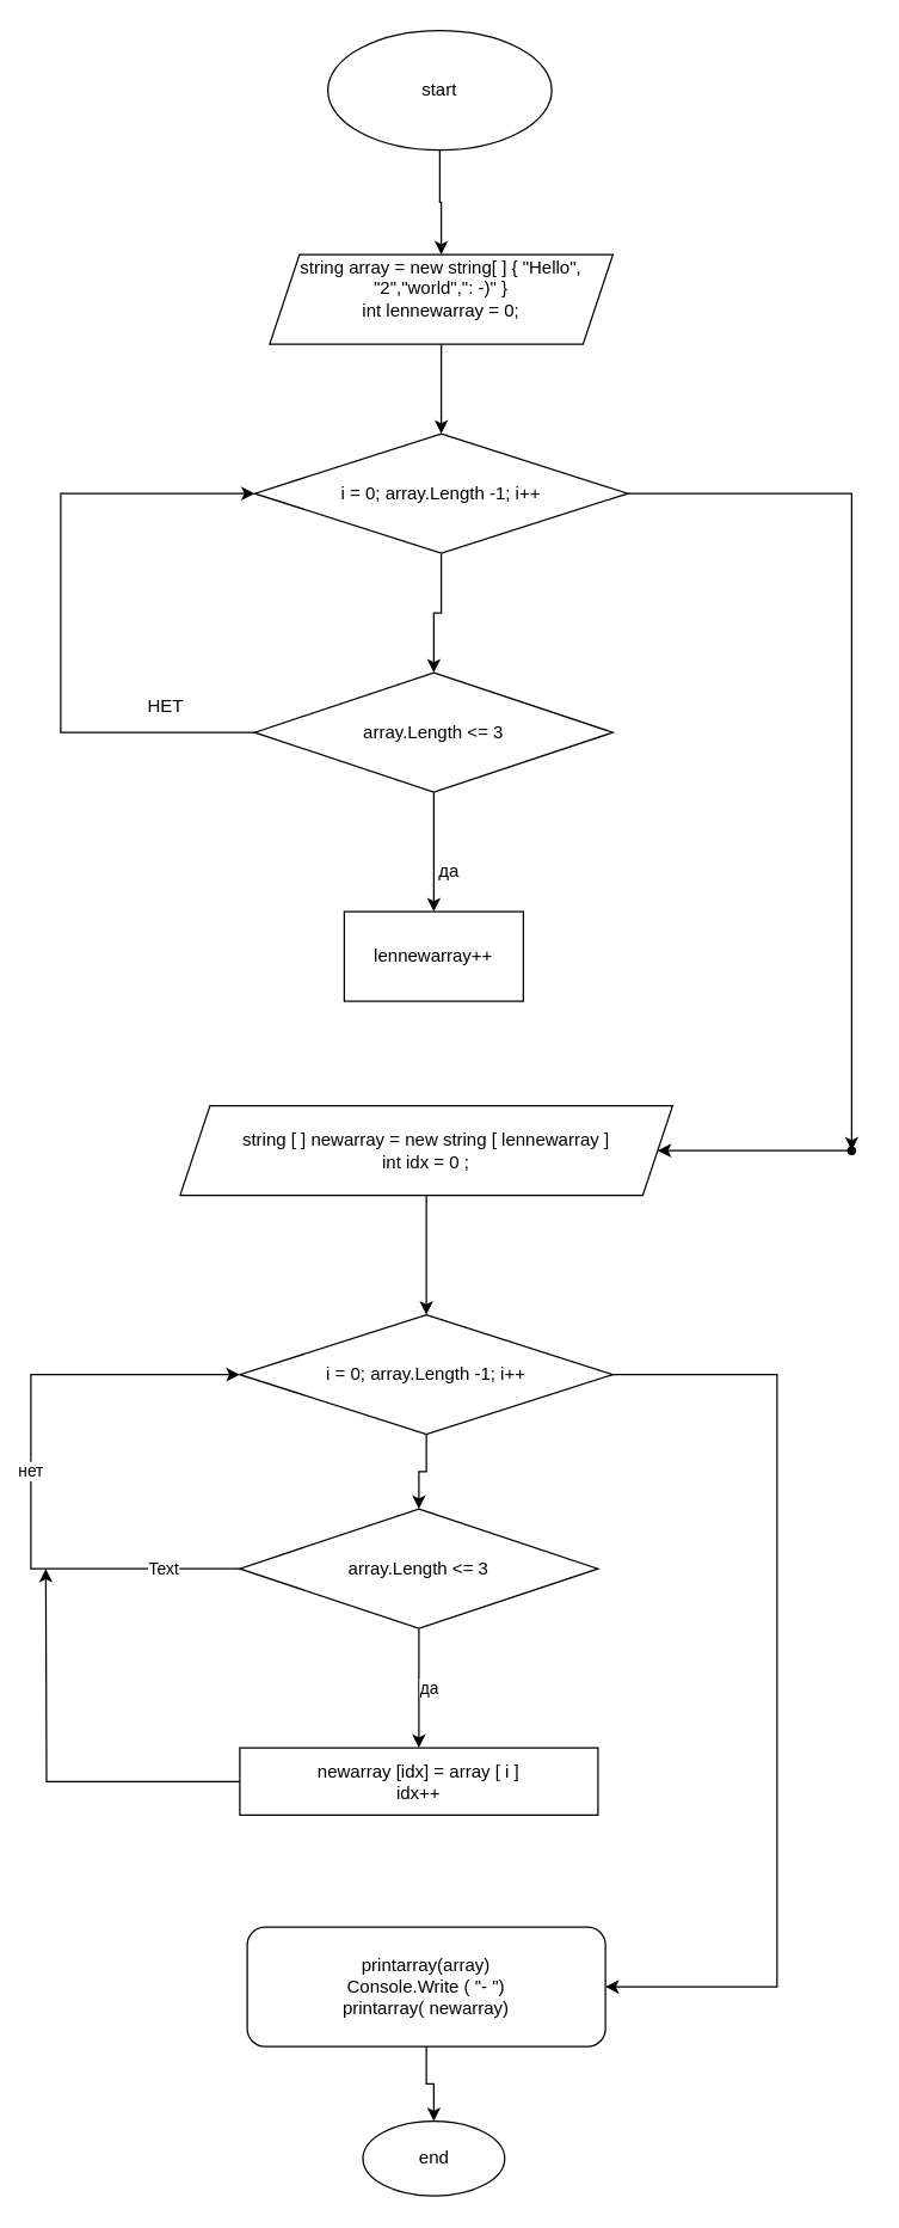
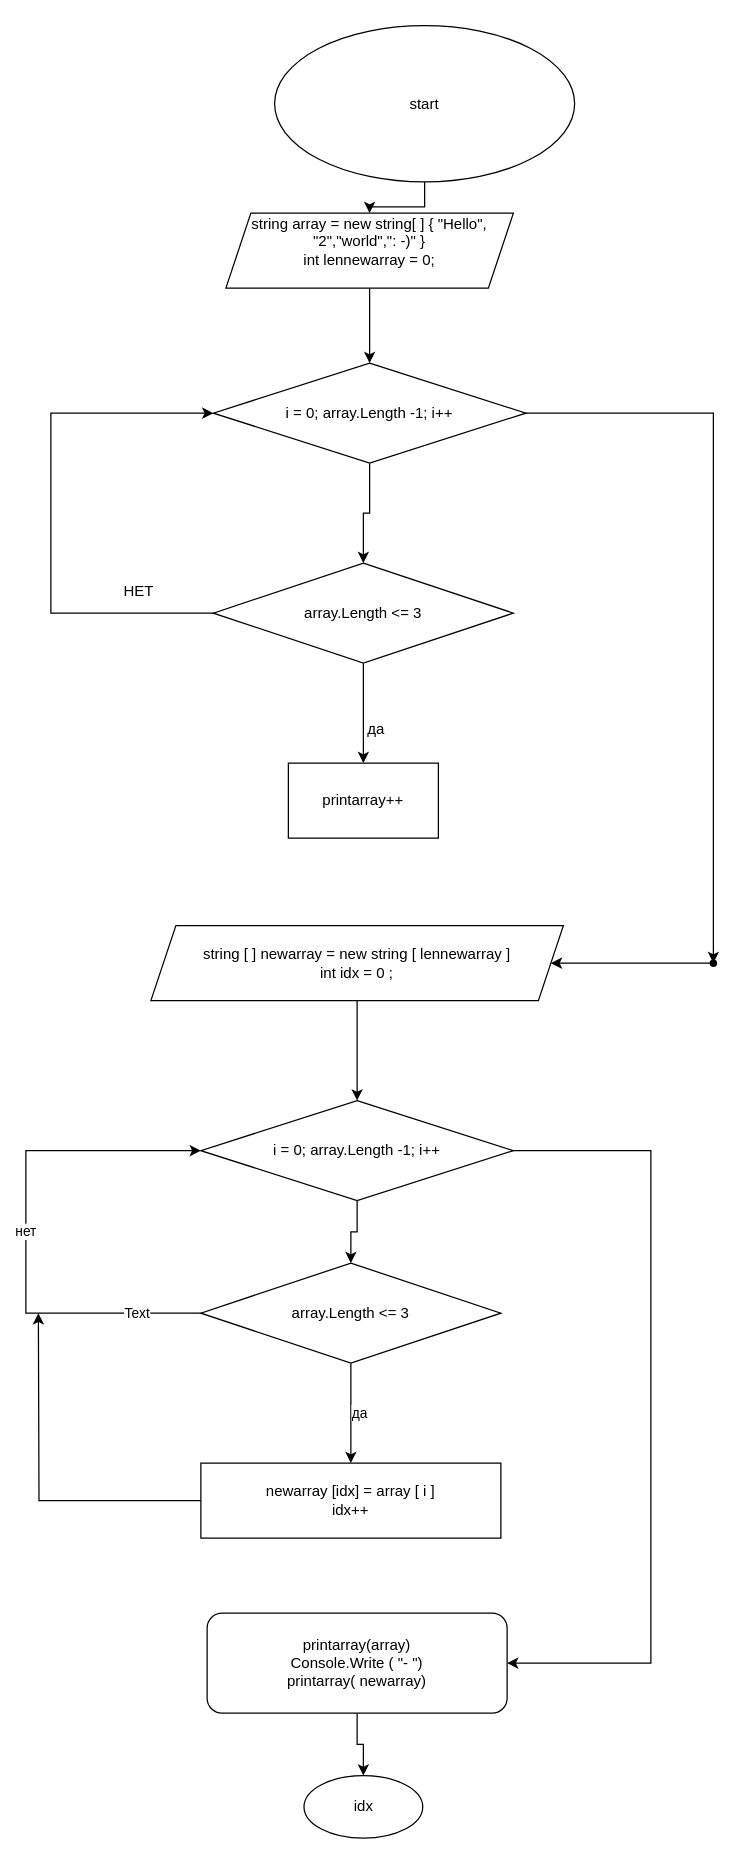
  <mxCell id="0" />
  <mxCell id="1" parent="0" />
  <mxCell id="2" value="" style="edgeStyle=orthogonalEdgeStyle;rounded=0;orthogonalLoop=1;jettySize=auto;html=1;" edge="1" parent="1" source="3" target="5"><mxGeometry relative="1" as="geometry" /></mxCell>
- <mxCell id="3" value="start" style="ellipse;whiteSpace=wrap;html=1;" parent="1" vertex="1"><mxGeometry x="219" y="20" width="150" height="80" as="geometry" /></mxCell>
+ <mxCell id="3" value="start" style="ellipse;whiteSpace=wrap;html=1;" parent="1" vertex="1"><mxGeometry x="219" y="20" width="240" height="125" as="geometry" /></mxCell>
  <mxCell id="4" value="" style="edgeStyle=orthogonalEdgeStyle;rounded=0;orthogonalLoop=1;jettySize=auto;html=1;" edge="1" parent="1" source="5" target="8"><mxGeometry relative="1" as="geometry" /></mxCell>
  <mxCell id="5" value="string array = new string[ ] { &quot;Hello&quot;,&lt;div&gt;&quot;2&quot;,&quot;world&quot;,&quot;: -)&quot; }&lt;/div&gt;&lt;div&gt;int lennewarray = 0;&lt;br&gt;&lt;div&gt;&lt;br&gt;&lt;/div&gt;&lt;/div&gt;" style="shape=parallelogram;perimeter=parallelogramPerimeter;whiteSpace=wrap;html=1;fixedSize=1;" vertex="1" parent="1"><mxGeometry x="180" y="170" width="230" height="60" as="geometry" /></mxCell>
  <mxCell id="6" value="" style="edgeStyle=orthogonalEdgeStyle;rounded=0;orthogonalLoop=1;jettySize=auto;html=1;" edge="1" parent="1" source="8" target="11"><mxGeometry relative="1" as="geometry" /></mxCell>
  <mxCell id="7" value="" style="edgeStyle=orthogonalEdgeStyle;rounded=0;orthogonalLoop=1;jettySize=auto;html=1;" edge="1" parent="1" source="8" target="18"><mxGeometry relative="1" as="geometry" /></mxCell>
  <mxCell id="8" value="i = 0; array.Length -1; i++" style="rhombus;whiteSpace=wrap;html=1;" vertex="1" parent="1"><mxGeometry x="170" y="290" width="250" height="80" as="geometry" /></mxCell>
  <mxCell id="9" style="edgeStyle=orthogonalEdgeStyle;rounded=0;orthogonalLoop=1;jettySize=auto;html=1;entryX=0;entryY=0.5;entryDx=0;entryDy=0;" edge="1" parent="1" source="11" target="8"><mxGeometry relative="1" as="geometry"><mxPoint x="20" y="330" as="targetPoint" /><Array as="points"><mxPoint x="40" y="490" /><mxPoint x="40" y="330" /></Array></mxGeometry></mxCell>
  <mxCell id="10" value="" style="edgeStyle=orthogonalEdgeStyle;rounded=0;orthogonalLoop=1;jettySize=auto;html=1;" edge="1" parent="1" source="11" target="13"><mxGeometry relative="1" as="geometry" /></mxCell>
  <mxCell id="11" value="array.Length &amp;lt;= 3" style="rhombus;whiteSpace=wrap;html=1;" vertex="1" parent="1"><mxGeometry x="170" y="450" width="240" height="80" as="geometry" /></mxCell>
  <mxCell id="12" value="НЕТ" style="text;html=1;align=center;verticalAlign=middle;resizable=0;points=[];autosize=1;strokeColor=none;fillColor=none;" vertex="1" parent="1"><mxGeometry x="85" y="458" width="50" height="30" as="geometry" /></mxCell>
- <mxCell id="13" value="lennewarray++" style="rounded=0;whiteSpace=wrap;html=1;" vertex="1" parent="1"><mxGeometry x="230" y="610" width="120" height="60" as="geometry" /></mxCell>
+ <mxCell id="13" value="printarray++" style="rounded=0;whiteSpace=wrap;html=1;" vertex="1" parent="1"><mxGeometry x="230" y="610" width="120" height="60" as="geometry" /></mxCell>
  <mxCell id="14" value="да" style="text;html=1;align=center;verticalAlign=middle;resizable=0;points=[];autosize=1;strokeColor=none;fillColor=none;" vertex="1" parent="1"><mxGeometry x="280" y="568" width="40" height="30" as="geometry" /></mxCell>
  <mxCell id="15" value="" style="edgeStyle=orthogonalEdgeStyle;rounded=0;orthogonalLoop=1;jettySize=auto;html=1;" edge="1" parent="1" source="16"><mxGeometry relative="1" as="geometry"><mxPoint x="285" y="880" as="targetPoint" /></mxGeometry></mxCell>
  <mxCell id="16" value="string [ ] newarray = new string [ lennewarray ]&lt;div&gt;int idx = 0 ;&lt;/div&gt;" style="shape=parallelogram;perimeter=parallelogramPerimeter;whiteSpace=wrap;html=1;fixedSize=1;" vertex="1" parent="1"><mxGeometry x="120" y="740" width="330" height="60" as="geometry" /></mxCell>
  <mxCell id="17" style="edgeStyle=orthogonalEdgeStyle;rounded=0;orthogonalLoop=1;jettySize=auto;html=1;entryX=1;entryY=0.5;entryDx=0;entryDy=0;" edge="1" parent="1" source="18" target="16"><mxGeometry relative="1" as="geometry" /></mxCell>
  <mxCell id="18" value="" style="shape=waypoint;sketch=0;size=6;pointerEvents=1;points=[];fillColor=default;resizable=0;rotatable=0;perimeter=centerPerimeter;snapToPoint=1;" vertex="1" parent="1"><mxGeometry x="560" y="760" width="20" height="20" as="geometry" /></mxCell>
  <mxCell id="19" value="" style="edgeStyle=orthogonalEdgeStyle;rounded=0;orthogonalLoop=1;jettySize=auto;html=1;" edge="1" parent="1" source="21" target="26"><mxGeometry relative="1" as="geometry" /></mxCell>
  <mxCell id="20" style="edgeStyle=orthogonalEdgeStyle;rounded=0;orthogonalLoop=1;jettySize=auto;html=1;entryX=1;entryY=0.5;entryDx=0;entryDy=0;" edge="1" parent="1" source="21" target="30"><mxGeometry relative="1" as="geometry"><mxPoint x="480" y="1330" as="targetPoint" /><Array as="points"><mxPoint x="520" y="920" /><mxPoint x="520" y="1330" /></Array></mxGeometry></mxCell>
  <mxCell id="21" value="i = 0; array.Length -1; i++" style="rhombus;whiteSpace=wrap;html=1;" vertex="1" parent="1"><mxGeometry x="160" y="880" width="250" height="80" as="geometry" /></mxCell>
  <mxCell id="22" value="нет" style="edgeStyle=orthogonalEdgeStyle;rounded=0;orthogonalLoop=1;jettySize=auto;html=1;entryX=0;entryY=0.5;entryDx=0;entryDy=0;" edge="1" parent="1" source="26" target="21"><mxGeometry relative="1" as="geometry"><mxPoint x="20" y="910" as="targetPoint" /><Array as="points"><mxPoint x="20" y="1050" /><mxPoint x="20" y="920" /></Array></mxGeometry></mxCell>
  <mxCell id="23" value="Text" style="edgeLabel;html=1;align=center;verticalAlign=middle;resizable=0;points=[];" vertex="1" connectable="0" parent="22"><mxGeometry x="-0.746" y="-1" relative="1" as="geometry"><mxPoint as="offset" /></mxGeometry></mxCell>
  <mxCell id="24" value="" style="edgeStyle=orthogonalEdgeStyle;rounded=0;orthogonalLoop=1;jettySize=auto;html=1;" edge="1" parent="1" source="26" target="28"><mxGeometry relative="1" as="geometry" /></mxCell>
  <mxCell id="25" value="да" style="edgeLabel;html=1;align=center;verticalAlign=middle;resizable=0;points=[];" vertex="1" connectable="0" parent="24"><mxGeometry x="-0.025" y="6" relative="1" as="geometry"><mxPoint as="offset" /></mxGeometry></mxCell>
  <mxCell id="26" value="array.Length &amp;lt;= 3" style="rhombus;whiteSpace=wrap;html=1;" vertex="1" parent="1"><mxGeometry x="160" y="1010" width="240" height="80" as="geometry" /></mxCell>
  <mxCell id="27" style="edgeStyle=orthogonalEdgeStyle;rounded=0;orthogonalLoop=1;jettySize=auto;html=1;" edge="1" parent="1" source="28"><mxGeometry relative="1" as="geometry"><mxPoint x="30" y="1050" as="targetPoint" /></mxGeometry></mxCell>
- <mxCell id="28" value="newarray [idx] = array [ i ]&lt;div&gt;idx++&lt;/div&gt;" style="rounded=0;whiteSpace=wrap;html=1;" vertex="1" parent="1"><mxGeometry x="160" y="1170" width="240" height="45" as="geometry" /></mxCell>
+ <mxCell id="28" value="newarray [idx] = array [ i ]&lt;div&gt;idx++&lt;/div&gt;" style="rounded=0;whiteSpace=wrap;html=1;" vertex="1" parent="1"><mxGeometry x="160" y="1170" width="240" height="60" as="geometry" /></mxCell>
  <mxCell id="29" value="" style="edgeStyle=orthogonalEdgeStyle;rounded=0;orthogonalLoop=1;jettySize=auto;html=1;" edge="1" parent="1" source="30" target="31"><mxGeometry relative="1" as="geometry" /></mxCell>
  <mxCell id="30" value="printarray(array)&lt;div&gt;Console.Write ( &quot;- &quot;)&lt;/div&gt;&lt;div&gt;printarray( newarray)&lt;/div&gt;" style="rounded=1;whiteSpace=wrap;html=1;" vertex="1" parent="1"><mxGeometry x="165" y="1290" width="240" height="80" as="geometry" /></mxCell>
- <mxCell id="31" value="end" style="ellipse;whiteSpace=wrap;html=1;" vertex="1" parent="1"><mxGeometry x="242.5" y="1420" width="95" height="50" as="geometry" /></mxCell>
+ <mxCell id="31" value="idx" style="ellipse;whiteSpace=wrap;html=1;" vertex="1" parent="1"><mxGeometry x="242.5" y="1420" width="95" height="50" as="geometry" /></mxCell>
